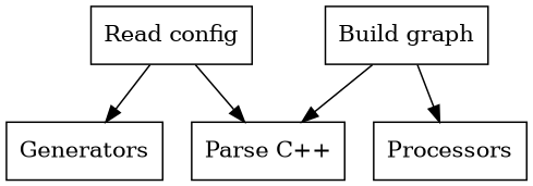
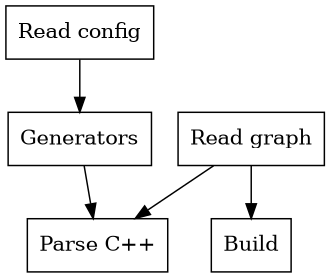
  digraph {
    rankdir=TB
    node [shape=box]
    n1 [label="Read config"]
    n2 [label="Parse C++"]
    n3 [label=Generators]
-   n4 [label="Build graph"]
-   n5 [label=Processors]
-   n1 -> n2
+   n4 [label="Read graph"]
+   n5 [label=Build]
+   n3 -> n2
    n1 -> n3
    n4 -> n2
    n4 -> n5
  }
